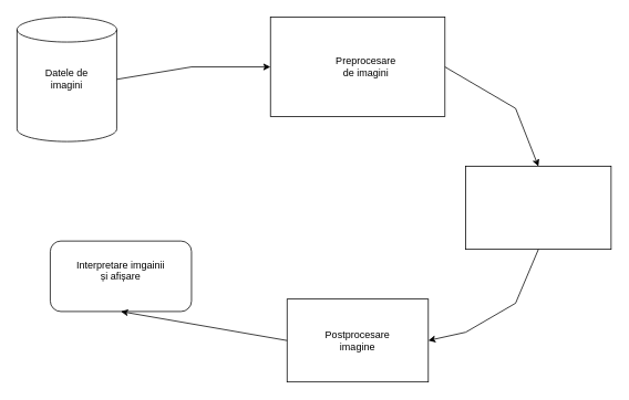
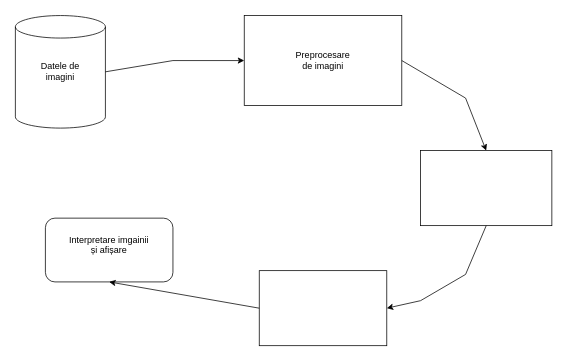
  <mxCell id="0" />
  <mxCell id="1" parent="0" />
  <mxCell id="2" value="" style="shape=cylinder3;whiteSpace=wrap;html=1;boundedLbl=1;backgroundOutline=1;size=15;" vertex="1" parent="1"><mxGeometry x="20" y="20" width="120" height="150" as="geometry" /></mxCell>
  <mxCell id="3" value="" style="endArrow=classic;html=1;rounded=0;exitX=1;exitY=0.5;exitDx=0;exitDy=0;exitPerimeter=0;entryX=0;entryY=0.5;entryDx=0;entryDy=0;" edge="1" parent="1" source="2" target="4"><mxGeometry width="50" height="50" relative="1" as="geometry"><mxPoint x="310" y="280" as="sourcePoint" /><mxPoint x="320" y="100" as="targetPoint" /><Array as="points"><mxPoint x="230" y="80" /></Array></mxGeometry></mxCell>
  <mxCell id="4" value="" style="rounded=0;whiteSpace=wrap;html=1;" vertex="1" parent="1"><mxGeometry x="325" y="20" width="210" height="120" as="geometry" /></mxCell>
  <mxCell id="5" value="Datele de imagini" style="text;html=1;align=center;verticalAlign=middle;whiteSpace=wrap;rounded=0;" vertex="1" parent="1"><mxGeometry x="50" y="80" width="60" height="30" as="geometry" /></mxCell>
- <mxCell id="6" value="Preprocesare de imagini" style="text;html=1;align=center;verticalAlign=middle;whiteSpace=wrap;rounded=0;" vertex="1" parent="1"><mxGeometry x="410" y="65" width="60" height="30" as="geometry" /></mxCell>
+ <mxCell id="6" value="Preprocesare de imagini" style="text;html=1;align=center;verticalAlign=middle;whiteSpace=wrap;rounded=0;" vertex="1" parent="1"><mxGeometry x="400" y="65" width="60" height="30" as="geometry" /></mxCell>
  <mxCell id="7" value="" style="rounded=0;whiteSpace=wrap;html=1;" vertex="1" parent="1"><mxGeometry x="560" y="200" width="175" height="100" as="geometry" /></mxCell>
  <mxCell id="8" value="" style="endArrow=classic;html=1;rounded=0;exitX=1;exitY=0.5;exitDx=0;exitDy=0;entryX=0.5;entryY=0;entryDx=0;entryDy=0;" edge="1" parent="1" source="4" target="7"><mxGeometry width="50" height="50" relative="1" as="geometry"><mxPoint x="540" y="120" as="sourcePoint" /><mxPoint x="620" y="240" as="targetPoint" /><Array as="points"><mxPoint x="620" y="130" /></Array></mxGeometry></mxCell>
  <mxCell id="9" value="" style="rounded=0;whiteSpace=wrap;html=1;" vertex="1" parent="1"><mxGeometry x="345" y="360" width="170" height="100" as="geometry" /></mxCell>
  <mxCell id="10" value="" style="endArrow=classic;html=1;rounded=0;entryX=1;entryY=0.5;entryDx=0;entryDy=0;exitX=0.5;exitY=1;exitDx=0;exitDy=0;" edge="1" parent="1" source="7" target="9"><mxGeometry width="50" height="50" relative="1" as="geometry"><mxPoint x="650" y="310" as="sourcePoint" /><mxPoint x="370" y="230" as="targetPoint" /><Array as="points"><mxPoint x="620" y="365" /><mxPoint x="560" y="400" /></Array></mxGeometry></mxCell>
- <mxCell id="11" value="Postprocesare imagine" style="text;html=1;align=center;verticalAlign=middle;whiteSpace=wrap;rounded=0;" vertex="1" parent="1"><mxGeometry x="400" y="395" width="60" height="30" as="geometry" /></mxCell>
  <mxCell id="12" value="" style="rounded=1;whiteSpace=wrap;html=1;" vertex="1" parent="1"><mxGeometry x="60" y="290" width="170" height="85" as="geometry" /></mxCell>
  <mxCell id="13" value="Interpretare imgainii și afișare&lt;div&gt;&lt;br&gt;&lt;/div&gt;" style="text;html=1;align=center;verticalAlign=middle;whiteSpace=wrap;rounded=0;" vertex="1" parent="1"><mxGeometry x="90" y="315" width="110" height="35" as="geometry" /></mxCell>
  <mxCell id="14" value="" style="endArrow=classic;html=1;rounded=0;exitX=0;exitY=0.5;exitDx=0;exitDy=0;entryX=0.5;entryY=1;entryDx=0;entryDy=0;" edge="1" parent="1" source="9" target="12"><mxGeometry width="50" height="50" relative="1" as="geometry"><mxPoint x="320" y="280" as="sourcePoint" /><mxPoint x="370" y="230" as="targetPoint" /></mxGeometry></mxCell>
